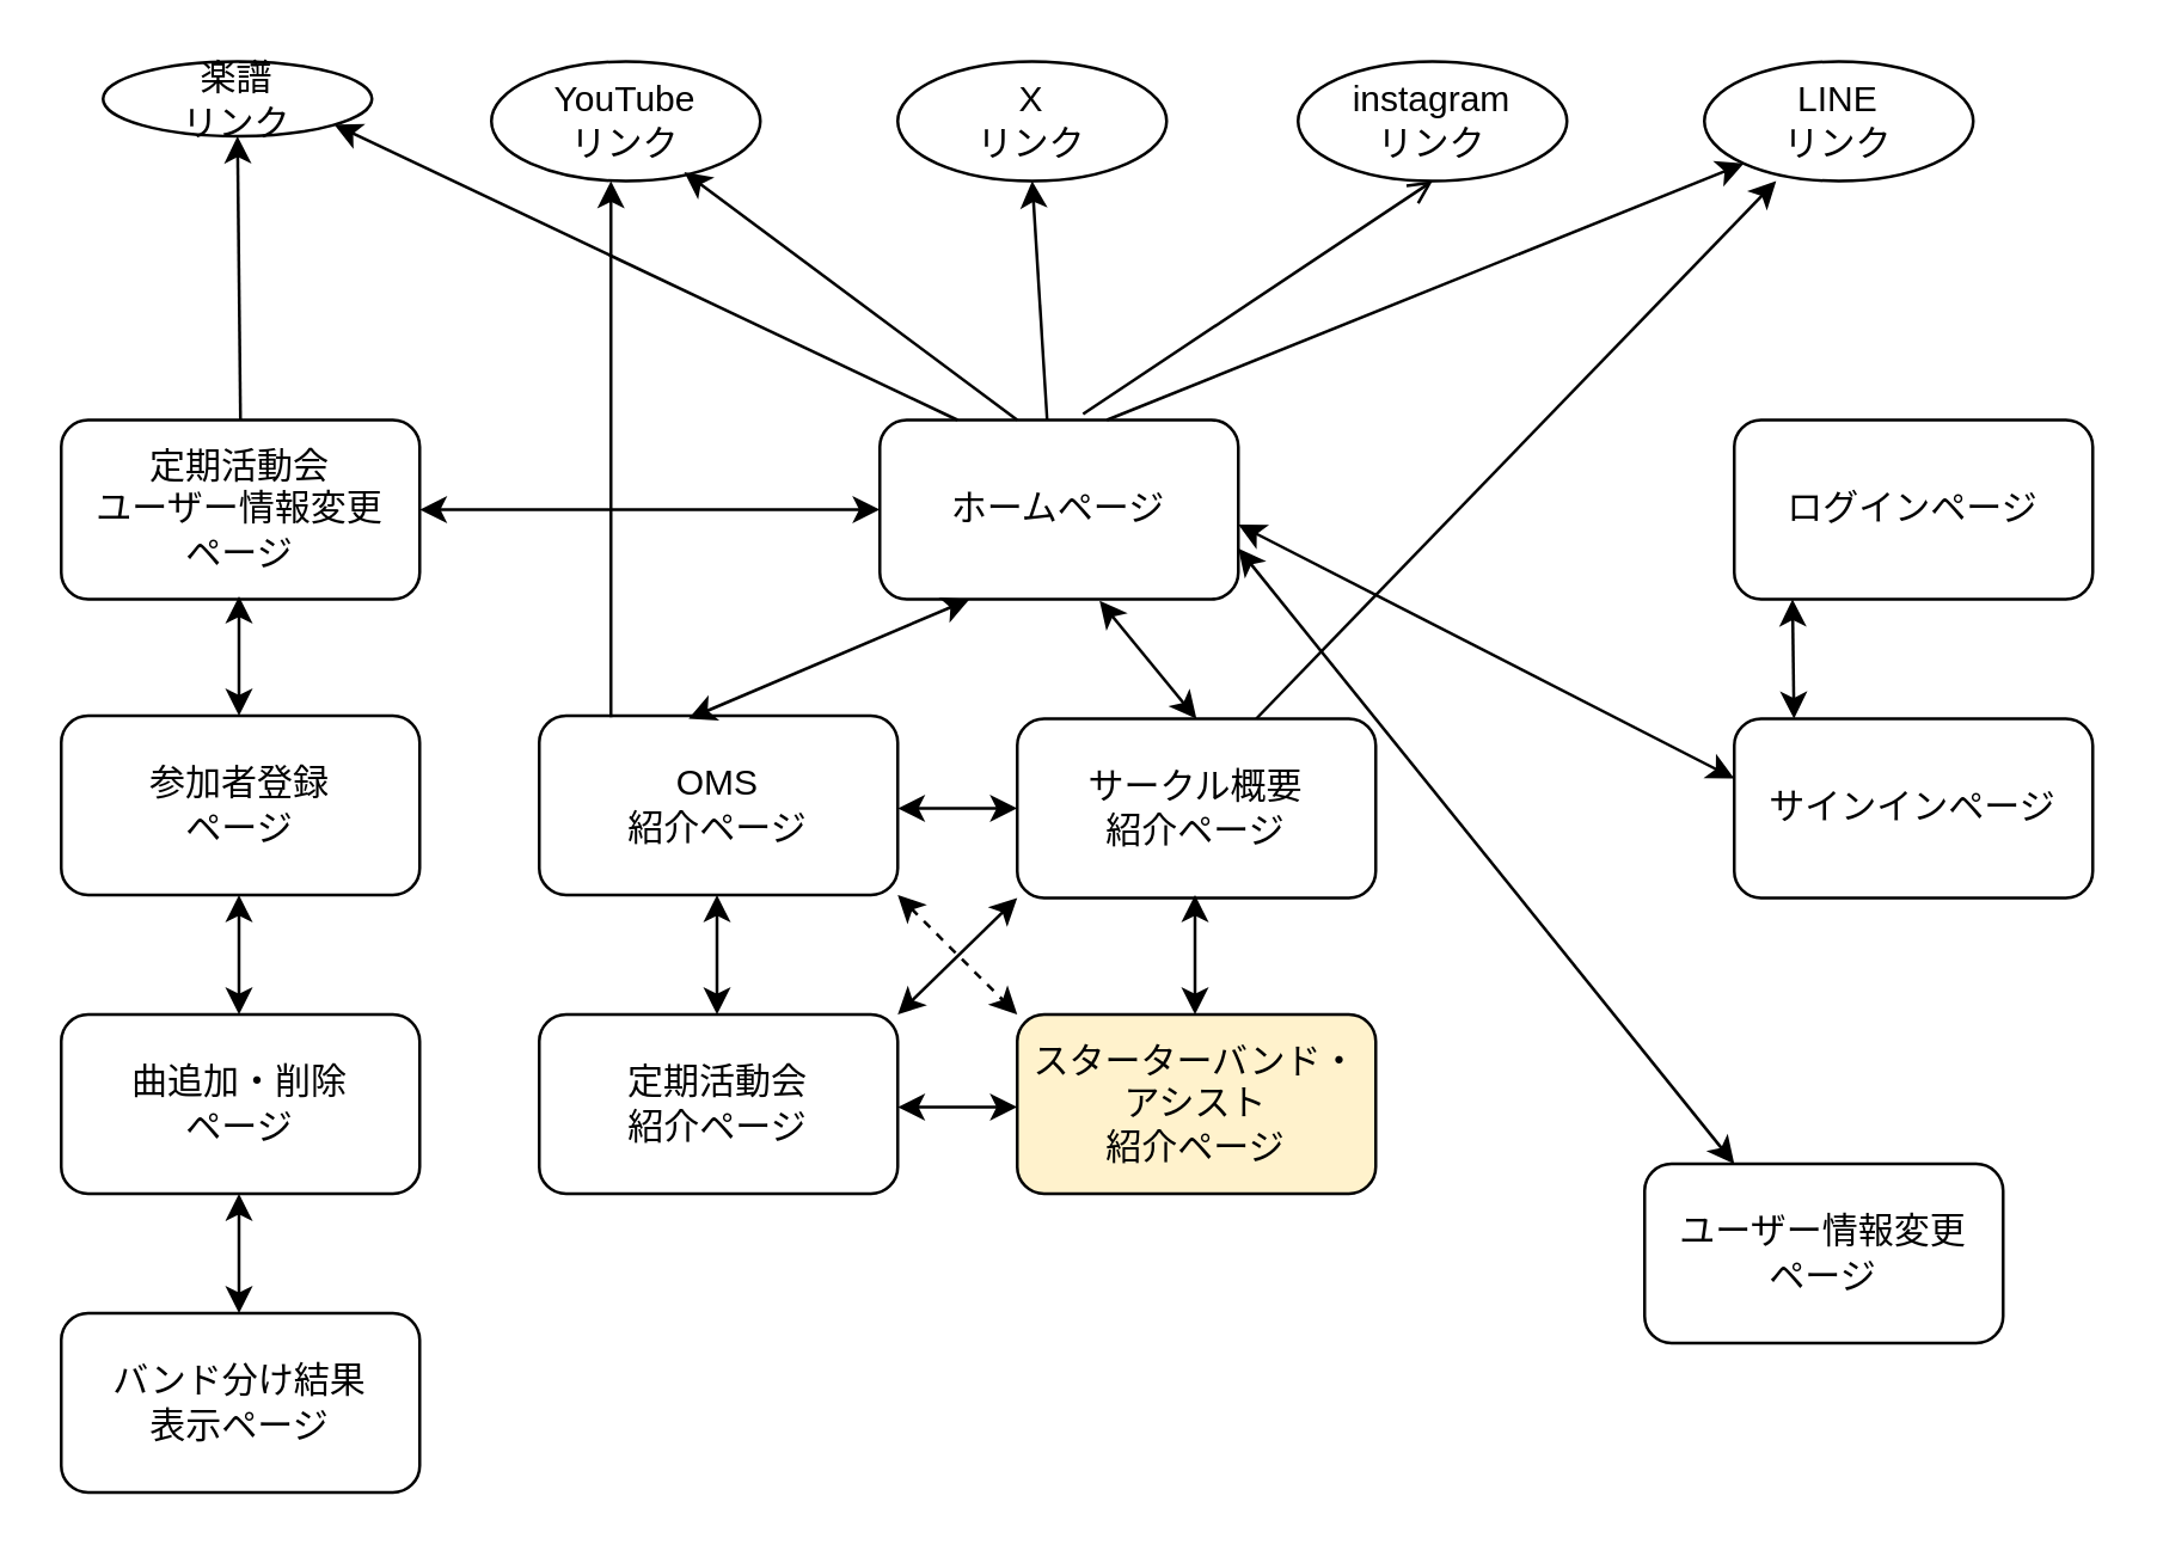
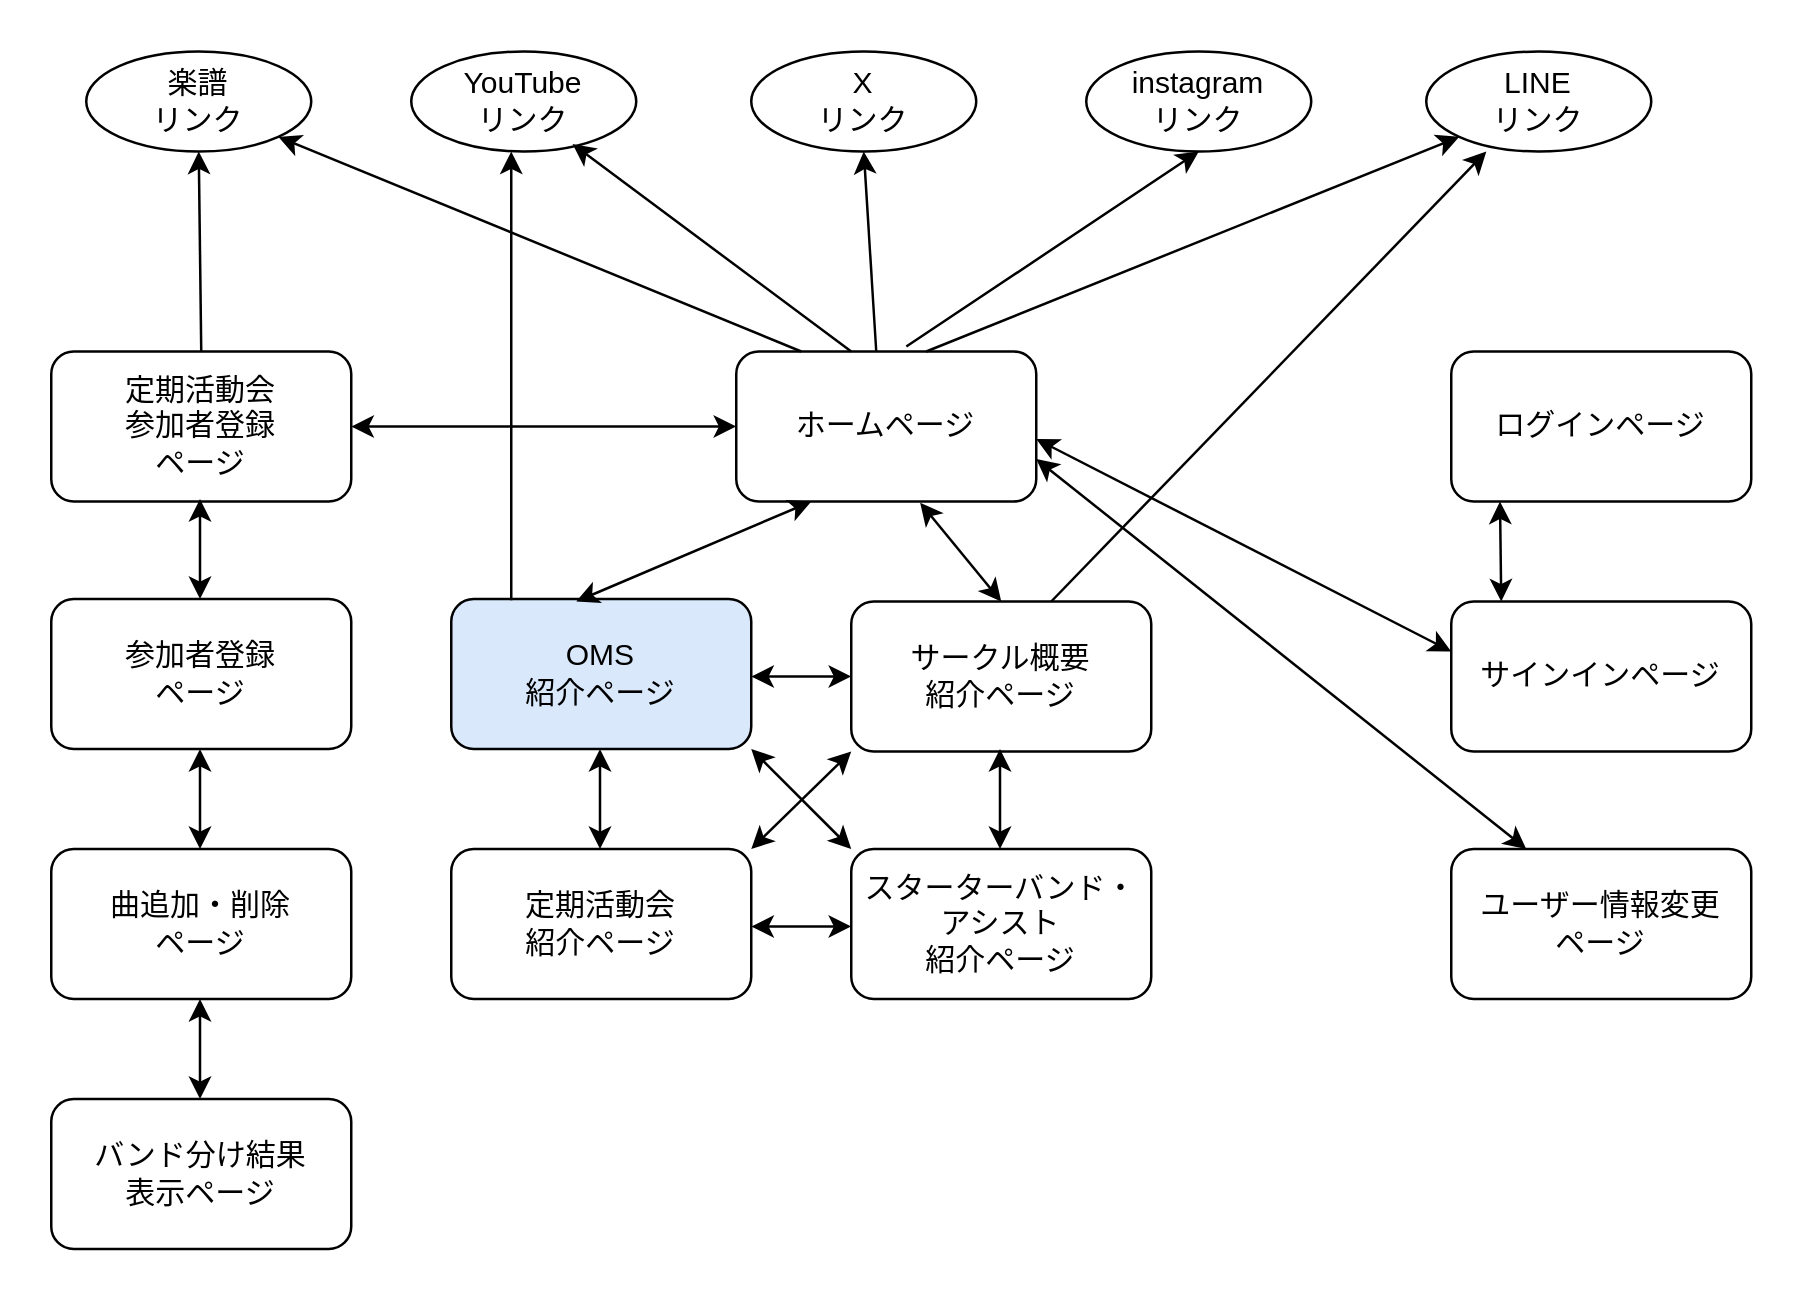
  <mxCell id="0" />
  <mxCell id="1" parent="0" />
  <mxCell id="2" value="ホームページ" style="rounded=1;whiteSpace=wrap;html=1;" parent="1" vertex="1"><mxGeometry x="294" y="140" width="120" height="60" as="geometry" /></mxCell>
  <mxCell id="3" value="X&lt;br&gt;リンク" style="ellipse;whiteSpace=wrap;html=1;" parent="1" vertex="1"><mxGeometry x="300" y="20" width="90" height="40" as="geometry" /></mxCell>
  <mxCell id="4" value="instagram&lt;br&gt;リンク" style="ellipse;whiteSpace=wrap;html=1;" parent="1" vertex="1"><mxGeometry x="434" y="20" width="90" height="40" as="geometry" /></mxCell>
  <mxCell id="5" value="YouTube &lt;br&gt;リンク" style="ellipse;whiteSpace=wrap;html=1;" parent="1" vertex="1"><mxGeometry x="164" y="20" width="90" height="40" as="geometry" /></mxCell>
  <mxCell id="6" value="ログインページ" style="rounded=1;whiteSpace=wrap;html=1;" parent="1" vertex="1"><mxGeometry x="580" y="140" width="120" height="60" as="geometry" /></mxCell>
  <mxCell id="7" value="サインインページ" style="rounded=1;whiteSpace=wrap;html=1;" parent="1" vertex="1"><mxGeometry x="580" y="240" width="120" height="60" as="geometry" /></mxCell>
- <mxCell id="8" value="ユーザー情報変更&lt;br&gt;ページ" style="rounded=1;whiteSpace=wrap;html=1;" parent="1" vertex="1"><mxGeometry x="550" y="389" width="120" height="60" as="geometry" /></mxCell>
- <mxCell id="9" value="定期活動会&lt;br&gt;ユーザー情報変更&lt;br&gt;ページ" style="rounded=1;whiteSpace=wrap;html=1;" parent="1" vertex="1"><mxGeometry x="20" y="140" width="120" height="60" as="geometry" /></mxCell>
- <mxCell id="10" value="楽譜&lt;br&gt;リンク" style="ellipse;whiteSpace=wrap;html=1;" parent="1" vertex="1"><mxGeometry x="34" y="20" width="90" height="25" as="geometry" /></mxCell>
+ <mxCell id="8" value="ユーザー情報変更&lt;br&gt;ページ" style="rounded=1;whiteSpace=wrap;html=1;" parent="1" vertex="1"><mxGeometry x="580" y="339" width="120" height="60" as="geometry" /></mxCell>
+ <mxCell id="9" value="定期活動会&lt;br&gt;参加者登録&lt;br&gt;ページ" style="rounded=1;whiteSpace=wrap;html=1;" parent="1" vertex="1"><mxGeometry x="20" y="140" width="120" height="60" as="geometry" /></mxCell>
+ <mxCell id="10" value="楽譜&lt;br&gt;リンク" style="ellipse;whiteSpace=wrap;html=1;" parent="1" vertex="1"><mxGeometry x="34" y="20" width="90" height="40" as="geometry" /></mxCell>
  <mxCell id="11" value="参加者登録&lt;br&gt;ページ" style="rounded=1;whiteSpace=wrap;html=1;" parent="1" vertex="1"><mxGeometry x="20" y="239" width="120" height="60" as="geometry" /></mxCell>
  <mxCell id="12" value="曲追加・削除&lt;br&gt;ページ" style="rounded=1;whiteSpace=wrap;html=1;" parent="1" vertex="1"><mxGeometry x="20" y="339" width="120" height="60" as="geometry" /></mxCell>
  <mxCell id="13" value="バンド分け結果&lt;br&gt;表示ページ" style="rounded=1;whiteSpace=wrap;html=1;" parent="1" vertex="1"><mxGeometry x="20" y="439" width="120" height="60" as="geometry" /></mxCell>
- <mxCell id="14" value="" style="endArrow=open;html=1;entryX=0.5;entryY=1;entryDx=0;entryDy=0;exitX=0.567;exitY=-0.033;exitDx=0;exitDy=0;exitPerimeter=0;" parent="1" target="4" edge="1" source="2"><mxGeometry width="50" height="50" relative="1" as="geometry"><mxPoint x="380" y="140" as="sourcePoint" /><mxPoint x="430" y="90" as="targetPoint" /></mxGeometry></mxCell>
+ <mxCell id="14" value="" style="endArrow=classic;html=1;entryX=0.5;entryY=1;entryDx=0;entryDy=0;exitX=0.567;exitY=-0.033;exitDx=0;exitDy=0;exitPerimeter=0;" parent="1" target="4" edge="1" source="2"><mxGeometry width="50" height="50" relative="1" as="geometry"><mxPoint x="380" y="140" as="sourcePoint" /><mxPoint x="430" y="90" as="targetPoint" /></mxGeometry></mxCell>
  <mxCell id="15" value="" style="endArrow=classic;html=1;entryX=0.5;entryY=1;entryDx=0;entryDy=0;" parent="1" edge="1" target="3"><mxGeometry width="50" height="50" relative="1" as="geometry"><mxPoint x="350" y="140" as="sourcePoint" /><mxPoint x="330" y="60" as="targetPoint" /></mxGeometry></mxCell>
  <mxCell id="16" value="" style="endArrow=classic;html=1;entryX=0.717;entryY=0.925;entryDx=0;entryDy=0;entryPerimeter=0;" parent="1" target="5" edge="1"><mxGeometry width="50" height="50" relative="1" as="geometry"><mxPoint x="340" y="140" as="sourcePoint" /><mxPoint x="390" y="90" as="targetPoint" /></mxGeometry></mxCell>
  <mxCell id="17" value="" style="endArrow=classic;html=1;entryX=1;entryY=1;entryDx=0;entryDy=0;" parent="1" target="10" edge="1"><mxGeometry width="50" height="50" relative="1" as="geometry"><mxPoint x="320" y="140" as="sourcePoint" /><mxPoint x="370" y="90" as="targetPoint" /></mxGeometry></mxCell>
  <mxCell id="18" value="" style="endArrow=classic;startArrow=classic;html=1;" parent="1" edge="1"><mxGeometry width="50" height="50" relative="1" as="geometry"><mxPoint x="600" y="240" as="sourcePoint" /><mxPoint x="599.5" y="200" as="targetPoint" /></mxGeometry></mxCell>
  <mxCell id="19" value="" style="endArrow=classic;startArrow=classic;html=1;entryX=0.25;entryY=0;entryDx=0;entryDy=0;exitX=1;exitY=1;exitDx=0;exitDy=0;" parent="1" target="8" edge="1"><mxGeometry width="50" height="50" relative="1" as="geometry"><mxPoint x="414" y="183" as="sourcePoint" /><mxPoint x="580" y="322" as="targetPoint" /></mxGeometry></mxCell>
  <mxCell id="20" value="" style="endArrow=classic;startArrow=classic;html=1;exitX=1;exitY=0.75;exitDx=0;exitDy=0;entryX=0;entryY=0.5;entryDx=0;entryDy=0;" parent="1" edge="1"><mxGeometry width="50" height="50" relative="1" as="geometry"><mxPoint x="414" y="175" as="sourcePoint" /><mxPoint x="580" y="260" as="targetPoint" /></mxGeometry></mxCell>
  <mxCell id="21" value="" style="endArrow=classic;html=1;entryX=0.5;entryY=1;entryDx=0;entryDy=0;exitX=0.5;exitY=0;exitDx=0;exitDy=0;" parent="1" source="9" target="10" edge="1"><mxGeometry width="50" height="50" relative="1" as="geometry"><mxPoint x="220" y="210" as="sourcePoint" /><mxPoint x="270" y="160" as="targetPoint" /></mxGeometry></mxCell>
  <mxCell id="22" value="LINE&lt;br&gt;リンク" style="ellipse;whiteSpace=wrap;html=1;" vertex="1" parent="1"><mxGeometry x="570" y="20" width="90" height="40" as="geometry" /></mxCell>
  <mxCell id="23" value="" style="endArrow=classic;startArrow=classic;html=1;" edge="1" parent="1"><mxGeometry width="50" height="50" relative="1" as="geometry"><mxPoint x="79.5" y="439" as="sourcePoint" /><mxPoint x="79.5" y="399" as="targetPoint" /></mxGeometry></mxCell>
  <mxCell id="24" value="" style="endArrow=classic;startArrow=classic;html=1;" edge="1" parent="1"><mxGeometry width="50" height="50" relative="1" as="geometry"><mxPoint x="79.5" y="339" as="sourcePoint" /><mxPoint x="79.5" y="299" as="targetPoint" /></mxGeometry></mxCell>
  <mxCell id="25" value="" style="endArrow=classic;startArrow=classic;html=1;" edge="1" parent="1"><mxGeometry width="50" height="50" relative="1" as="geometry"><mxPoint x="79.5" y="239" as="sourcePoint" /><mxPoint x="79.5" y="199" as="targetPoint" /></mxGeometry></mxCell>
  <mxCell id="26" value="" style="endArrow=classic;startArrow=classic;html=1;entryX=0;entryY=0.5;entryDx=0;entryDy=0;" edge="1" parent="1" target="2"><mxGeometry width="50" height="50" relative="1" as="geometry"><mxPoint x="140" y="170" as="sourcePoint" /><mxPoint x="290" y="170" as="targetPoint" /></mxGeometry></mxCell>
- <mxCell id="27" value="OMS&lt;br&gt;紹介ページ" style="rounded=1;whiteSpace=wrap;html=1;" vertex="1" parent="1"><mxGeometry x="180" y="239" width="120" height="60" as="geometry" /></mxCell>
+ <mxCell id="27" value="OMS&lt;br&gt;紹介ページ" style="rounded=1;whiteSpace=wrap;html=1;fillColor=#dae8fc;" vertex="1" parent="1"><mxGeometry x="180" y="239" width="120" height="60" as="geometry" /></mxCell>
  <mxCell id="28" value="サークル概要&lt;br&gt;紹介ページ" style="rounded=1;whiteSpace=wrap;html=1;" vertex="1" parent="1"><mxGeometry x="340" y="240" width="120" height="60" as="geometry" /></mxCell>
  <mxCell id="29" value="" style="endArrow=classic;startArrow=classic;html=1;entryX=0.25;entryY=1;entryDx=0;entryDy=0;" edge="1" parent="1" target="2"><mxGeometry width="50" height="50" relative="1" as="geometry"><mxPoint x="230" y="240" as="sourcePoint" /><mxPoint x="280" y="190" as="targetPoint" /></mxGeometry></mxCell>
  <mxCell id="30" value="" style="endArrow=classic;html=1;exitX=0.2;exitY=-0.042;exitDx=0;exitDy=0;exitPerimeter=0;" edge="1" parent="1"><mxGeometry width="50" height="50" relative="1" as="geometry"><mxPoint x="204" y="239.48" as="sourcePoint" /><mxPoint x="204" y="60" as="targetPoint" /></mxGeometry></mxCell>
  <mxCell id="31" value="" style="endArrow=classic;html=1;exitX=0.2;exitY=-0.042;exitDx=0;exitDy=0;exitPerimeter=0;entryX=0.267;entryY=1;entryDx=0;entryDy=0;entryPerimeter=0;" edge="1" parent="1" target="22"><mxGeometry width="50" height="50" relative="1" as="geometry"><mxPoint x="420" y="240" as="sourcePoint" /><mxPoint x="420" y="60.52" as="targetPoint" /></mxGeometry></mxCell>
  <mxCell id="32" value="" style="endArrow=classic;html=1;entryX=0;entryY=1;entryDx=0;entryDy=0;exitX=0.567;exitY=-0.033;exitDx=0;exitDy=0;exitPerimeter=0;" edge="1" parent="1" target="22"><mxGeometry width="50" height="50" relative="1" as="geometry"><mxPoint x="370" y="140" as="sourcePoint" /><mxPoint x="472.96" y="61.98" as="targetPoint" /></mxGeometry></mxCell>
  <mxCell id="33" value="定期活動会&lt;br&gt;紹介ページ" style="rounded=1;whiteSpace=wrap;html=1;" vertex="1" parent="1"><mxGeometry x="180" y="339" width="120" height="60" as="geometry" /></mxCell>
- <mxCell id="34" value="スターターバンド・アシスト&lt;br&gt;紹介ページ" style="rounded=1;whiteSpace=wrap;html=1;fillColor=#fff2cc;" vertex="1" parent="1"><mxGeometry x="340" y="339" width="120" height="60" as="geometry" /></mxCell>
+ <mxCell id="34" value="スターターバンド・アシスト&lt;br&gt;紹介ページ" style="rounded=1;whiteSpace=wrap;html=1;" vertex="1" parent="1"><mxGeometry x="340" y="339" width="120" height="60" as="geometry" /></mxCell>
  <mxCell id="35" value="" style="endArrow=classic;startArrow=classic;html=1;entryX=0.613;entryY=1.008;entryDx=0;entryDy=0;entryPerimeter=0;" edge="1" parent="1" target="2"><mxGeometry width="50" height="50" relative="1" as="geometry"><mxPoint x="400" y="240" as="sourcePoint" /><mxPoint x="450" y="190" as="targetPoint" /></mxGeometry></mxCell>
  <mxCell id="36" value="" style="endArrow=classic;startArrow=classic;html=1;" edge="1" parent="1"><mxGeometry width="50" height="50" relative="1" as="geometry"><mxPoint x="300" y="339" as="sourcePoint" /><mxPoint x="340" y="300" as="targetPoint" /></mxGeometry></mxCell>
- <mxCell id="37" value="" style="endArrow=classic;startArrow=classic;html=1;exitX=1;exitY=1;exitDx=0;exitDy=0;entryX=0;entryY=0;entryDx=0;entryDy=0;dashed=1;" edge="1" parent="1" source="27" target="34"><mxGeometry width="50" height="50" relative="1" as="geometry"><mxPoint x="310" y="349" as="sourcePoint" /><mxPoint x="350" y="310" as="targetPoint" /></mxGeometry></mxCell>
+ <mxCell id="37" value="" style="endArrow=classic;startArrow=classic;html=1;exitX=1;exitY=1;exitDx=0;exitDy=0;entryX=0;entryY=0;entryDx=0;entryDy=0;" edge="1" parent="1" source="27" target="34"><mxGeometry width="50" height="50" relative="1" as="geometry"><mxPoint x="310" y="349" as="sourcePoint" /><mxPoint x="350" y="310" as="targetPoint" /></mxGeometry></mxCell>
  <mxCell id="38" value="" style="endArrow=classic;startArrow=classic;html=1;" edge="1" parent="1"><mxGeometry width="50" height="50" relative="1" as="geometry"><mxPoint x="239.5" y="339" as="sourcePoint" /><mxPoint x="239.5" y="299" as="targetPoint" /></mxGeometry></mxCell>
  <mxCell id="39" value="" style="endArrow=classic;startArrow=classic;html=1;" edge="1" parent="1"><mxGeometry width="50" height="50" relative="1" as="geometry"><mxPoint x="399.5" y="339" as="sourcePoint" /><mxPoint x="399.5" y="299" as="targetPoint" /></mxGeometry></mxCell>
  <mxCell id="40" value="" style="endArrow=classic;startArrow=classic;html=1;" edge="1" parent="1"><mxGeometry width="50" height="50" relative="1" as="geometry"><mxPoint x="300" y="370" as="sourcePoint" /><mxPoint x="340" y="370" as="targetPoint" /></mxGeometry></mxCell>
  <mxCell id="41" value="" style="endArrow=classic;startArrow=classic;html=1;" edge="1" parent="1"><mxGeometry width="50" height="50" relative="1" as="geometry"><mxPoint x="300" y="270" as="sourcePoint" /><mxPoint x="340" y="270" as="targetPoint" /></mxGeometry></mxCell>
